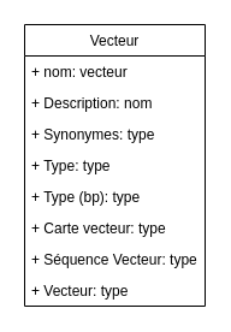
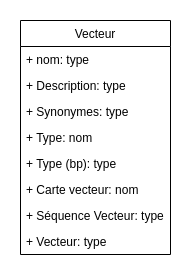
  <mxCell id="0" />
  <mxCell id="1" parent="0" />
  <mxCell id="2" value="Vecteur" style="swimlane;fontStyle=0;childLayout=stackLayout;horizontal=1;startSize=26;fillColor=none;horizontalStack=0;resizeParent=1;resizeParentMax=0;resizeLast=0;collapsible=1;marginBottom=0;" parent="1" vertex="1"><mxGeometry x="20" y="20" width="150" height="234" as="geometry" /></mxCell>
- <mxCell id="3" value="+ nom: vecteur" style="text;strokeColor=none;fillColor=none;align=left;verticalAlign=top;spacingLeft=4;spacingRight=4;overflow=hidden;rotatable=0;points=[[0,0.5],[1,0.5]];portConstraint=eastwest;" parent="2" vertex="1"><mxGeometry y="26" width="150" height="26" as="geometry" /></mxCell>
- <mxCell id="4" value="+ Description: nom" style="text;strokeColor=none;fillColor=none;align=left;verticalAlign=top;spacingLeft=4;spacingRight=4;overflow=hidden;rotatable=0;points=[[0,0.5],[1,0.5]];portConstraint=eastwest;" parent="2" vertex="1"><mxGeometry y="52" width="150" height="26" as="geometry" /></mxCell>
+ <mxCell id="3" value="+ nom: type" style="text;strokeColor=none;fillColor=none;align=left;verticalAlign=top;spacingLeft=4;spacingRight=4;overflow=hidden;rotatable=0;points=[[0,0.5],[1,0.5]];portConstraint=eastwest;" parent="2" vertex="1"><mxGeometry y="26" width="150" height="26" as="geometry" /></mxCell>
+ <mxCell id="4" value="+ Description: type" style="text;strokeColor=none;fillColor=none;align=left;verticalAlign=top;spacingLeft=4;spacingRight=4;overflow=hidden;rotatable=0;points=[[0,0.5],[1,0.5]];portConstraint=eastwest;" parent="2" vertex="1"><mxGeometry y="52" width="150" height="26" as="geometry" /></mxCell>
  <mxCell id="5" value="+ Synonymes: type" style="text;strokeColor=none;fillColor=none;align=left;verticalAlign=top;spacingLeft=4;spacingRight=4;overflow=hidden;rotatable=0;points=[[0,0.5],[1,0.5]];portConstraint=eastwest;" parent="2" vertex="1"><mxGeometry y="78" width="150" height="26" as="geometry" /></mxCell>
- <mxCell id="6" value="+ Type: type" style="text;strokeColor=none;fillColor=none;align=left;verticalAlign=top;spacingLeft=4;spacingRight=4;overflow=hidden;rotatable=0;points=[[0,0.5],[1,0.5]];portConstraint=eastwest;" parent="2" vertex="1"><mxGeometry y="104" width="150" height="26" as="geometry" /></mxCell>
+ <mxCell id="6" value="+ Type: nom" style="text;strokeColor=none;fillColor=none;align=left;verticalAlign=top;spacingLeft=4;spacingRight=4;overflow=hidden;rotatable=0;points=[[0,0.5],[1,0.5]];portConstraint=eastwest;" parent="2" vertex="1"><mxGeometry y="104" width="150" height="26" as="geometry" /></mxCell>
  <mxCell id="7" value="+ Type (bp): type" style="text;strokeColor=none;fillColor=none;align=left;verticalAlign=top;spacingLeft=4;spacingRight=4;overflow=hidden;rotatable=0;points=[[0,0.5],[1,0.5]];portConstraint=eastwest;" parent="2" vertex="1"><mxGeometry y="130" width="150" height="26" as="geometry" /></mxCell>
- <mxCell id="8" value="+ Carte vecteur: type" style="text;strokeColor=none;fillColor=none;align=left;verticalAlign=top;spacingLeft=4;spacingRight=4;overflow=hidden;rotatable=0;points=[[0,0.5],[1,0.5]];portConstraint=eastwest;" parent="2" vertex="1"><mxGeometry y="156" width="150" height="26" as="geometry" /></mxCell>
+ <mxCell id="8" value="+ Carte vecteur: nom" style="text;strokeColor=none;fillColor=none;align=left;verticalAlign=top;spacingLeft=4;spacingRight=4;overflow=hidden;rotatable=0;points=[[0,0.5],[1,0.5]];portConstraint=eastwest;" parent="2" vertex="1"><mxGeometry y="156" width="150" height="26" as="geometry" /></mxCell>
  <mxCell id="9" value="+ Séquence Vecteur: type" style="text;strokeColor=none;fillColor=none;align=left;verticalAlign=top;spacingLeft=4;spacingRight=4;overflow=hidden;rotatable=0;points=[[0,0.5],[1,0.5]];portConstraint=eastwest;" parent="2" vertex="1"><mxGeometry y="182" width="150" height="26" as="geometry" /></mxCell>
  <mxCell id="10" value="+ Vecteur: type" style="text;strokeColor=none;fillColor=none;align=left;verticalAlign=top;spacingLeft=4;spacingRight=4;overflow=hidden;rotatable=0;points=[[0,0.5],[1,0.5]];portConstraint=eastwest;" parent="2" vertex="1"><mxGeometry y="208" width="150" height="26" as="geometry" /></mxCell>
